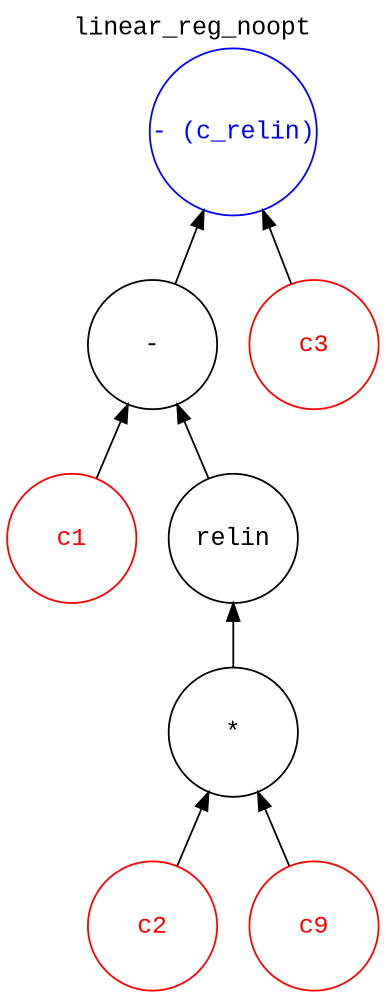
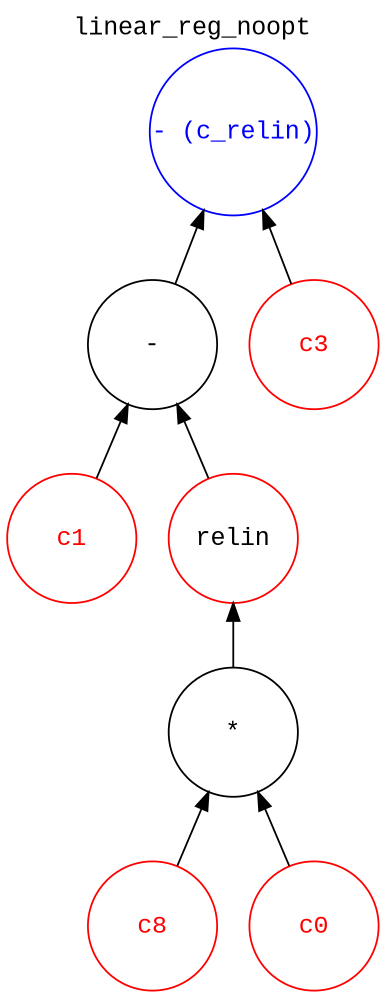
  digraph {
    fontname="Liberation Mono"
    label=linear_reg_noopt
    labelloc=t
    node [color=red fontcolor=red fontname="Liberation Mono" margin=0 shape=circle style=solid]
    edge [dir=back fontname="Liberation Mono"]
    n1 [label=c1 width=1]
-   n2 [label=c2 width=1]
-   n3 [label=c9 width=1]
+   n2 [label=c8 width=1]
+   n3 [label=c0 width=1]
    n4 [color=black fontcolor=black label="*" width=1]
-   n5 [color=black fontcolor=black label=relin width=1]
+   n5 [fontcolor=black label=relin width=1]
    n6 [color=black fontcolor=black label="-" width=1]
    n7 [label=c3 width=1]
    n8 [color=blue fontcolor=blue label="- (c_relin)" width=1]
    n4 -> n2
    n4 -> n3
    n5 -> n4
    n6 -> n1
    n6 -> n5
    n8 -> n6
    n8 -> n7
  }
